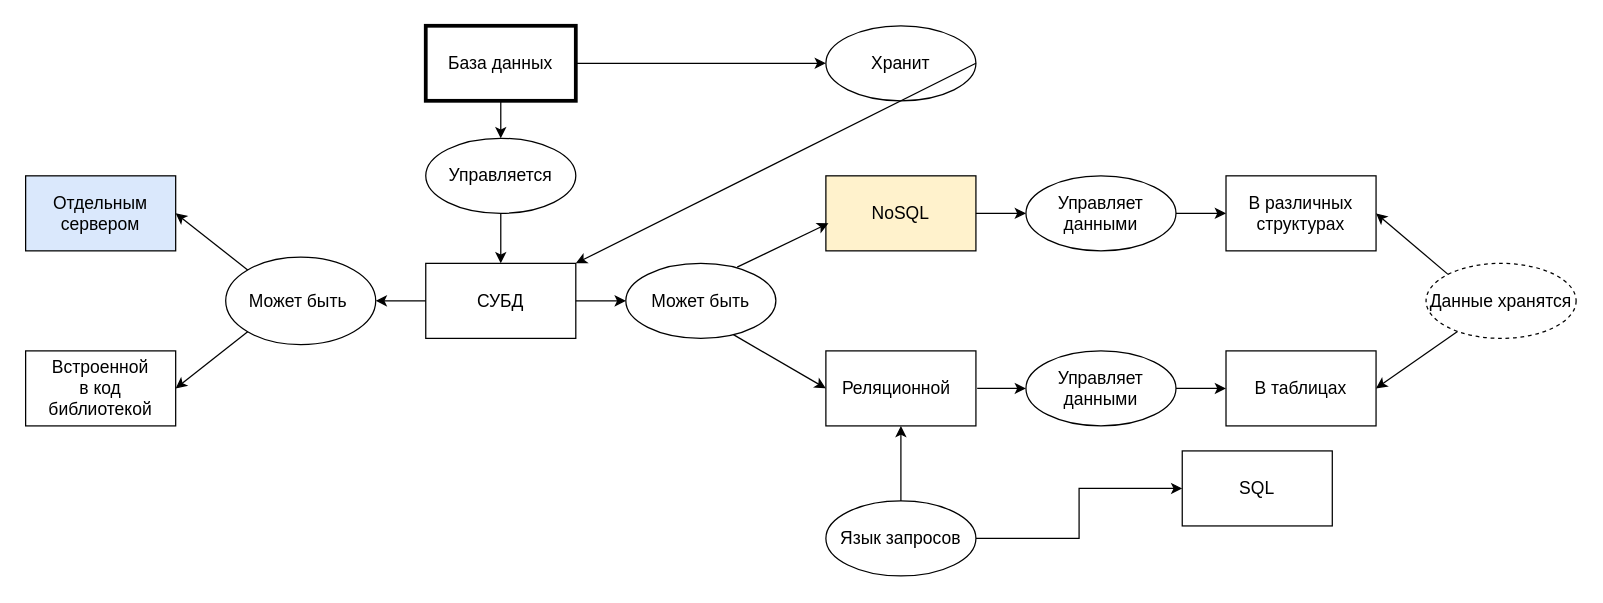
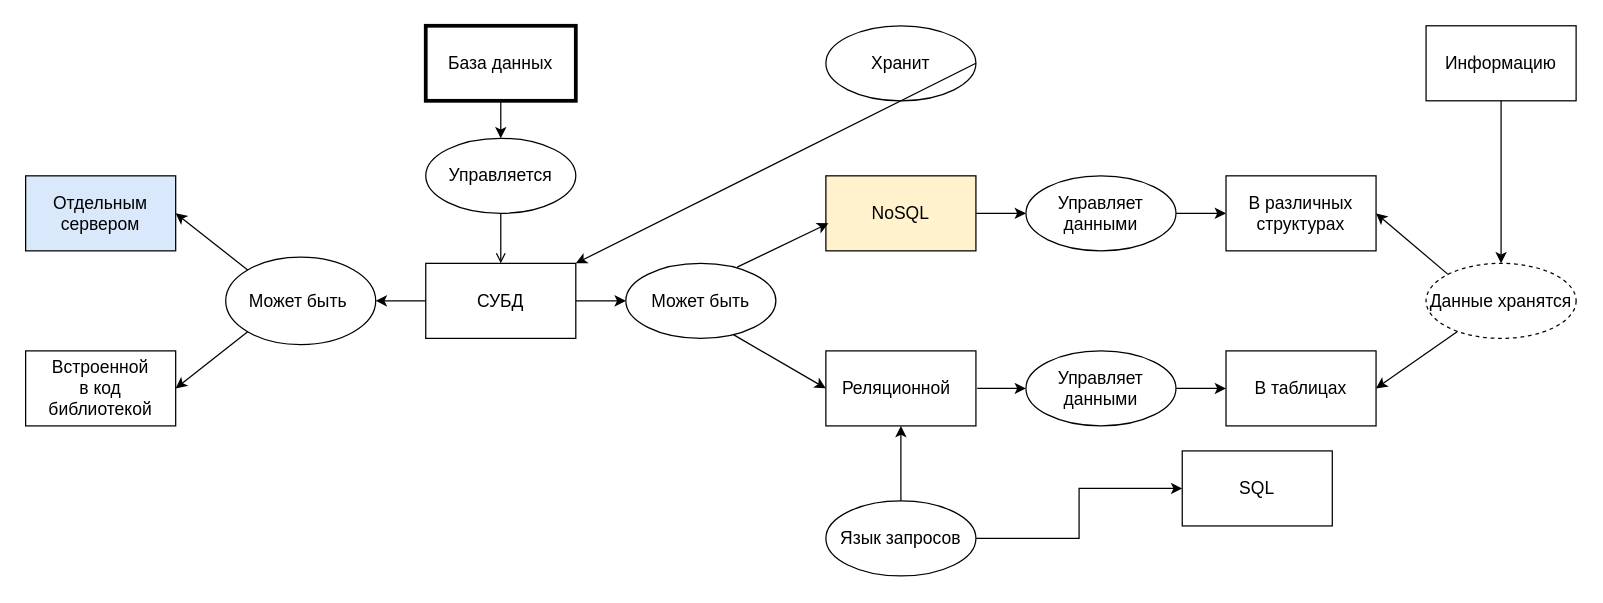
  <mxCell id="0" />
  <mxCell id="1" parent="0" />
  <mxCell id="2" value="&lt;font style=&quot;font-size: 14px;&quot;&gt;База данных&lt;/font&gt;" style="rounded=0;whiteSpace=wrap;html=1;strokeWidth=3;" parent="1" vertex="1"><mxGeometry x="340" y="20" width="120" height="60" as="geometry" /></mxCell>
  <mxCell id="3" value="&lt;span style=&quot;font-size: 14px;&quot;&gt;Хранит&lt;/span&gt;" style="ellipse;whiteSpace=wrap;html=1;strokeWidth=1;" parent="1" vertex="1"><mxGeometry x="660" y="20" width="120" height="60" as="geometry" /></mxCell>
- <mxCell id="4" value="" style="endArrow=classic;html=1;rounded=0;exitX=1;exitY=0.5;exitDx=0;exitDy=0;strokeWidth=1;entryX=0;entryY=0.5;entryDx=0;entryDy=0;" parent="1" source="2" target="3" edge="1"><mxGeometry width="50" height="50" relative="1" as="geometry"><mxPoint x="660" y="280" as="sourcePoint" /><mxPoint x="610.27" y="47.156" as="targetPoint" /></mxGeometry></mxCell>
+ <mxCell id="5" value="&lt;font style=&quot;font-size: 14px;&quot;&gt;Информацию&lt;/font&gt;" style="rounded=0;whiteSpace=wrap;html=1;strokeWidth=1;" parent="1" vertex="1"><mxGeometry x="1140" y="20" width="120" height="60" as="geometry" /></mxCell>
  <mxCell id="6" value="" style="endArrow=classic;html=1;rounded=0;exitX=1;exitY=0.5;exitDx=0;exitDy=0;strokeWidth=1;" parent="1" source="3" target="9" edge="1"><mxGeometry width="50" height="50" relative="1" as="geometry"><mxPoint x="690" y="280" as="sourcePoint" /><mxPoint x="740" y="230" as="targetPoint" /></mxGeometry></mxCell>
  <mxCell id="7" value="&lt;font style=&quot;font-size: 14px;&quot;&gt;Данные хранятся&lt;/font&gt;" style="ellipse;whiteSpace=wrap;html=1;strokeWidth=1;dashed=1;" parent="1" vertex="1"><mxGeometry x="1140" y="210" width="120" height="60" as="geometry" /></mxCell>
  <mxCell id="8" value="&lt;span style=&quot;font-size: 14px;&quot;&gt;Управляется&lt;/span&gt;" style="ellipse;whiteSpace=wrap;html=1;strokeWidth=1;" parent="1" vertex="1"><mxGeometry x="340" y="110" width="120" height="60" as="geometry" /></mxCell>
  <mxCell id="9" value="&lt;font style=&quot;font-size: 14px;&quot;&gt;СУБД&lt;/font&gt;" style="rounded=0;whiteSpace=wrap;html=1;strokeWidth=1;" parent="1" vertex="1"><mxGeometry x="340" y="210" width="120" height="60" as="geometry" /></mxCell>
- <mxCell id="10" value="" style="endArrow=classic;html=1;rounded=0;exitX=0.5;exitY=1;exitDx=0;exitDy=0;entryX=0.5;entryY=0;entryDx=0;entryDy=0;strokeWidth=1;" parent="1" source="8" target="9" edge="1"><mxGeometry width="50" height="50" relative="1" as="geometry"><mxPoint x="660" y="280" as="sourcePoint" /><mxPoint x="710" y="230" as="targetPoint" /></mxGeometry></mxCell>
+ <mxCell id="10" value="" style="endArrow=open;html=1;rounded=0;exitX=0.5;exitY=1;exitDx=0;exitDy=0;entryX=0.5;entryY=0;entryDx=0;entryDy=0;strokeWidth=1;" parent="1" source="8" target="9" edge="1"><mxGeometry width="50" height="50" relative="1" as="geometry"><mxPoint x="660" y="280" as="sourcePoint" /><mxPoint x="710" y="230" as="targetPoint" /></mxGeometry></mxCell>
  <mxCell id="11" value="&lt;font style=&quot;font-size: 14px;&quot;&gt;Может быть&amp;nbsp;&lt;/font&gt;" style="ellipse;whiteSpace=wrap;html=1;strokeWidth=1;" parent="1" vertex="1"><mxGeometry x="180" y="205" width="120" height="70" as="geometry" /></mxCell>
  <mxCell id="12" value="" style="endArrow=classic;html=1;rounded=0;exitX=0;exitY=0.5;exitDx=0;exitDy=0;entryX=1;entryY=0.5;entryDx=0;entryDy=0;strokeWidth=1;" parent="1" source="9" target="11" edge="1"><mxGeometry width="50" height="50" relative="1" as="geometry"><mxPoint x="690" y="280" as="sourcePoint" /><mxPoint x="740" y="230" as="targetPoint" /></mxGeometry></mxCell>
  <mxCell id="13" value="&lt;span style=&quot;font-size: 14px;&quot;&gt;Отдельным сервером&lt;/span&gt;" style="rounded=0;whiteSpace=wrap;html=1;strokeWidth=1;fillColor=#dae8fc;" parent="1" vertex="1"><mxGeometry x="20" y="140" width="120" height="60" as="geometry" /></mxCell>
  <mxCell id="14" value="&lt;span style=&quot;font-size: 14px;&quot;&gt;Встроенной &lt;br&gt;в код библиотекой&lt;/span&gt;" style="rounded=0;whiteSpace=wrap;html=1;strokeWidth=1;" parent="1" vertex="1"><mxGeometry x="20" y="280" width="120" height="60" as="geometry" /></mxCell>
  <mxCell id="15" value="" style="endArrow=classic;html=1;rounded=0;exitX=0;exitY=0;exitDx=0;exitDy=0;entryX=1;entryY=0.5;entryDx=0;entryDy=0;strokeWidth=1;" parent="1" source="11" target="13" edge="1"><mxGeometry width="50" height="50" relative="1" as="geometry"><mxPoint x="660" y="280" as="sourcePoint" /><mxPoint x="710" y="230" as="targetPoint" /></mxGeometry></mxCell>
  <mxCell id="16" value="" style="endArrow=classic;html=1;rounded=0;exitX=0;exitY=1;exitDx=0;exitDy=0;entryX=1;entryY=0.5;entryDx=0;entryDy=0;strokeWidth=1;" parent="1" source="11" target="14" edge="1"><mxGeometry width="50" height="50" relative="1" as="geometry"><mxPoint x="660" y="280" as="sourcePoint" /><mxPoint x="710" y="230" as="targetPoint" /></mxGeometry></mxCell>
  <mxCell id="17" value="&lt;font style=&quot;font-size: 14px;&quot;&gt;Может быть&lt;/font&gt;" style="ellipse;whiteSpace=wrap;html=1;strokeWidth=1;" parent="1" vertex="1"><mxGeometry x="500" y="210" width="120" height="60" as="geometry" /></mxCell>
  <mxCell id="18" value="" style="endArrow=classic;html=1;rounded=0;exitX=1;exitY=0.5;exitDx=0;exitDy=0;entryX=0;entryY=0.5;entryDx=0;entryDy=0;strokeWidth=1;" parent="1" source="9" target="17" edge="1"><mxGeometry width="50" height="50" relative="1" as="geometry"><mxPoint x="660" y="280" as="sourcePoint" /><mxPoint x="520" y="270" as="targetPoint" /></mxGeometry></mxCell>
  <mxCell id="19" value="&lt;font style=&quot;font-size: 14px;&quot;&gt;Реляционной&lt;span style=&quot;white-space: pre;&quot;&gt;&#09;&lt;/span&gt;&lt;/font&gt;" style="rounded=0;whiteSpace=wrap;html=1;strokeWidth=1;" parent="1" vertex="1"><mxGeometry x="660" y="280" width="120" height="60" as="geometry" /></mxCell>
  <mxCell id="20" value="&lt;font style=&quot;font-size: 14px;&quot;&gt;NoSQL&lt;/font&gt;" style="rounded=0;whiteSpace=wrap;html=1;strokeWidth=1;fillColor=#fff2cc;" parent="1" vertex="1"><mxGeometry x="660" y="140" width="120" height="60" as="geometry" /></mxCell>
  <mxCell id="21" value="" style="endArrow=classic;html=1;rounded=0;exitX=0.717;exitY=0.95;exitDx=0;exitDy=0;entryX=0;entryY=0.5;entryDx=0;entryDy=0;strokeWidth=1;exitPerimeter=0;" parent="1" source="17" target="19" edge="1"><mxGeometry width="50" height="50" relative="1" as="geometry"><mxPoint x="690" y="280" as="sourcePoint" /><mxPoint x="740" y="230" as="targetPoint" /></mxGeometry></mxCell>
  <mxCell id="22" value="" style="endArrow=classic;html=1;rounded=0;exitX=0.742;exitY=0.05;exitDx=0;exitDy=0;entryX=0.017;entryY=0.633;entryDx=0;entryDy=0;strokeWidth=1;entryPerimeter=0;exitPerimeter=0;" parent="1" source="17" target="20" edge="1"><mxGeometry width="50" height="50" relative="1" as="geometry"><mxPoint x="690" y="280" as="sourcePoint" /><mxPoint x="740" y="230" as="targetPoint" /></mxGeometry></mxCell>
  <mxCell id="23" value="&lt;font style=&quot;font-size: 14px;&quot;&gt;Управляет&lt;br&gt;данными&lt;br&gt;&lt;/font&gt;" style="ellipse;whiteSpace=wrap;html=1;strokeWidth=1;" parent="1" vertex="1"><mxGeometry x="820" y="140" width="120" height="60" as="geometry" /></mxCell>
  <mxCell id="24" value="" style="endArrow=classic;html=1;rounded=0;entryX=0;entryY=0.5;entryDx=0;entryDy=0;exitX=1;exitY=0.5;exitDx=0;exitDy=0;strokeWidth=1;" parent="1" source="20" target="23" edge="1"><mxGeometry width="50" height="50" relative="1" as="geometry"><mxPoint x="690" y="280" as="sourcePoint" /><mxPoint x="740" y="230" as="targetPoint" /></mxGeometry></mxCell>
  <mxCell id="25" value="&lt;font style=&quot;font-size: 14px;&quot;&gt;Управляет&lt;br&gt;данными&lt;/font&gt;" style="ellipse;whiteSpace=wrap;html=1;strokeWidth=1;" parent="1" vertex="1"><mxGeometry x="820" y="280" width="120" height="60" as="geometry" /></mxCell>
  <mxCell id="26" value="" style="endArrow=classic;html=1;rounded=0;entryX=0;entryY=0.5;entryDx=0;entryDy=0;strokeWidth=1;" parent="1" target="25" edge="1"><mxGeometry width="50" height="50" relative="1" as="geometry"><mxPoint x="781" y="310" as="sourcePoint" /><mxPoint x="740" y="230" as="targetPoint" /></mxGeometry></mxCell>
  <mxCell id="27" value="&lt;font style=&quot;font-size: 14px;&quot;&gt;В таблицах&lt;/font&gt;" style="rounded=0;whiteSpace=wrap;html=1;strokeWidth=1;" parent="1" vertex="1"><mxGeometry x="980" y="280" width="120" height="60" as="geometry" /></mxCell>
  <mxCell id="28" value="&lt;font style=&quot;font-size: 14px;&quot;&gt;В различных&lt;br&gt;структурах&lt;/font&gt;" style="rounded=0;whiteSpace=wrap;html=1;strokeWidth=1;" parent="1" vertex="1"><mxGeometry x="980" y="140" width="120" height="60" as="geometry" /></mxCell>
  <mxCell id="29" value="" style="endArrow=classic;html=1;rounded=0;exitX=1;exitY=0.5;exitDx=0;exitDy=0;entryX=0;entryY=0.5;entryDx=0;entryDy=0;strokeWidth=1;" parent="1" source="23" target="28" edge="1"><mxGeometry width="50" height="50" relative="1" as="geometry"><mxPoint x="690" y="240" as="sourcePoint" /><mxPoint x="740" y="190" as="targetPoint" /></mxGeometry></mxCell>
  <mxCell id="30" value="" style="endArrow=classic;html=1;rounded=0;exitX=0;exitY=0;exitDx=0;exitDy=0;entryX=1;entryY=0.5;entryDx=0;entryDy=0;strokeWidth=1;" parent="1" source="7" target="28" edge="1"><mxGeometry width="50" height="50" relative="1" as="geometry"><mxPoint x="650" y="250" as="sourcePoint" /><mxPoint x="700" y="200" as="targetPoint" /></mxGeometry></mxCell>
  <mxCell id="31" value="" style="endArrow=classic;html=1;rounded=0;strokeWidth=1;entryX=1;entryY=0.5;entryDx=0;entryDy=0;" parent="1" source="7" target="27" edge="1"><mxGeometry width="50" height="50" relative="1" as="geometry"><mxPoint x="650" y="250" as="sourcePoint" /><mxPoint x="1090" y="310" as="targetPoint" /></mxGeometry></mxCell>
  <mxCell id="32" style="edgeStyle=orthogonalEdgeStyle;rounded=0;orthogonalLoop=1;jettySize=auto;html=1;entryX=0;entryY=0.5;entryDx=0;entryDy=0;" parent="1" source="33" target="34" edge="1"><mxGeometry relative="1" as="geometry" /></mxCell>
  <mxCell id="33" value="&lt;font style=&quot;font-size: 14px;&quot;&gt;Язык запросов&lt;/font&gt;" style="ellipse;whiteSpace=wrap;html=1;strokeWidth=1;resizeWidth=1;resizeHeight=1;" parent="1" vertex="1"><mxGeometry x="660" y="400" width="120" height="60" as="geometry" /></mxCell>
  <mxCell id="34" value="&lt;font style=&quot;font-size: 14px;&quot;&gt;SQL&lt;/font&gt;" style="rounded=0;whiteSpace=wrap;html=1;strokeWidth=1;" parent="1" vertex="1"><mxGeometry x="945" y="360" width="120" height="60" as="geometry" /></mxCell>
  <mxCell id="35" value="" style="endArrow=classic;html=1;rounded=0;entryX=0;entryY=0.5;entryDx=0;entryDy=0;exitX=1;exitY=0.5;exitDx=0;exitDy=0;" parent="1" source="25" target="27" edge="1"><mxGeometry width="50" height="50" relative="1" as="geometry"><mxPoint x="480" y="440" as="sourcePoint" /><mxPoint x="530" y="390" as="targetPoint" /></mxGeometry></mxCell>
  <mxCell id="36" value="" style="endArrow=classic;html=1;rounded=0;exitX=0.5;exitY=0;exitDx=0;exitDy=0;entryX=0.5;entryY=1;entryDx=0;entryDy=0;" parent="1" source="33" target="19" edge="1"><mxGeometry width="50" height="50" relative="1" as="geometry"><mxPoint x="480" y="440" as="sourcePoint" /><mxPoint x="720" y="340" as="targetPoint" /></mxGeometry></mxCell>
+ <mxCell id="37" value="" style="endArrow=classic;html=1;rounded=0;exitX=0.5;exitY=1;exitDx=0;exitDy=0;entryX=0.5;entryY=0;entryDx=0;entryDy=0;" parent="1" source="5" target="7" edge="1"><mxGeometry width="50" height="50" relative="1" as="geometry"><mxPoint x="440" y="440" as="sourcePoint" /><mxPoint x="490" y="390" as="targetPoint" /></mxGeometry></mxCell>
  <mxCell id="38" value="" style="endArrow=classic;html=1;rounded=0;exitX=0.5;exitY=1;exitDx=0;exitDy=0;" parent="1" source="2" target="8" edge="1"><mxGeometry width="50" height="50" relative="1" as="geometry"><mxPoint x="530" y="440" as="sourcePoint" /><mxPoint x="580" y="390" as="targetPoint" /></mxGeometry></mxCell>
